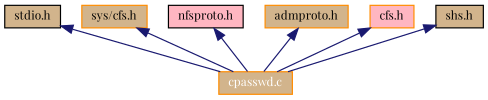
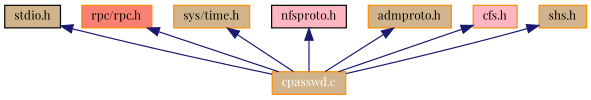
  digraph {
    fontname="Playfair Display"
    node [color=darkorange fillcolor=tan fontname="Playfair Display" fontsize=10 shape=record style=filled]
    edge [color=midnightblue dir=back fontname="Playfair Display" fontsize=10 labelfontname=Helvetica labelfontsize=10 style=solid]
    n1 [fontcolor=white height=0.2 label="cpasswd.c" width=0.4]
    n2 [color=black height=0.2 label="stdio.h" width=0.4]
-   n4 [height=0.2 label="sys/cfs.h" width=0.4]
+   n3 [fillcolor=salmon height=0.2 label="rpc/rpc.h" width=0.4]
+   n4 [height=0.2 label="sys/time.h" width=0.4]
    n5 [color=black fillcolor=lightpink height=0.2 label="nfsproto.h" width=0.4]
    n6 [height=0.2 label="admproto.h" width=0.4]
    n7 [fillcolor=lightpink height=0.2 label="cfs.h" width=0.4]
-   n8 [color=black height=0.2 label="shs.h" width=0.4]
+   n8 [height=0.2 label="shs.h" width=0.4]
    n2 -> n1
+   n3 -> n1
    n4 -> n1
    n5 -> n1
    n6 -> n1
    n7 -> n1
    n8 -> n1
  }
